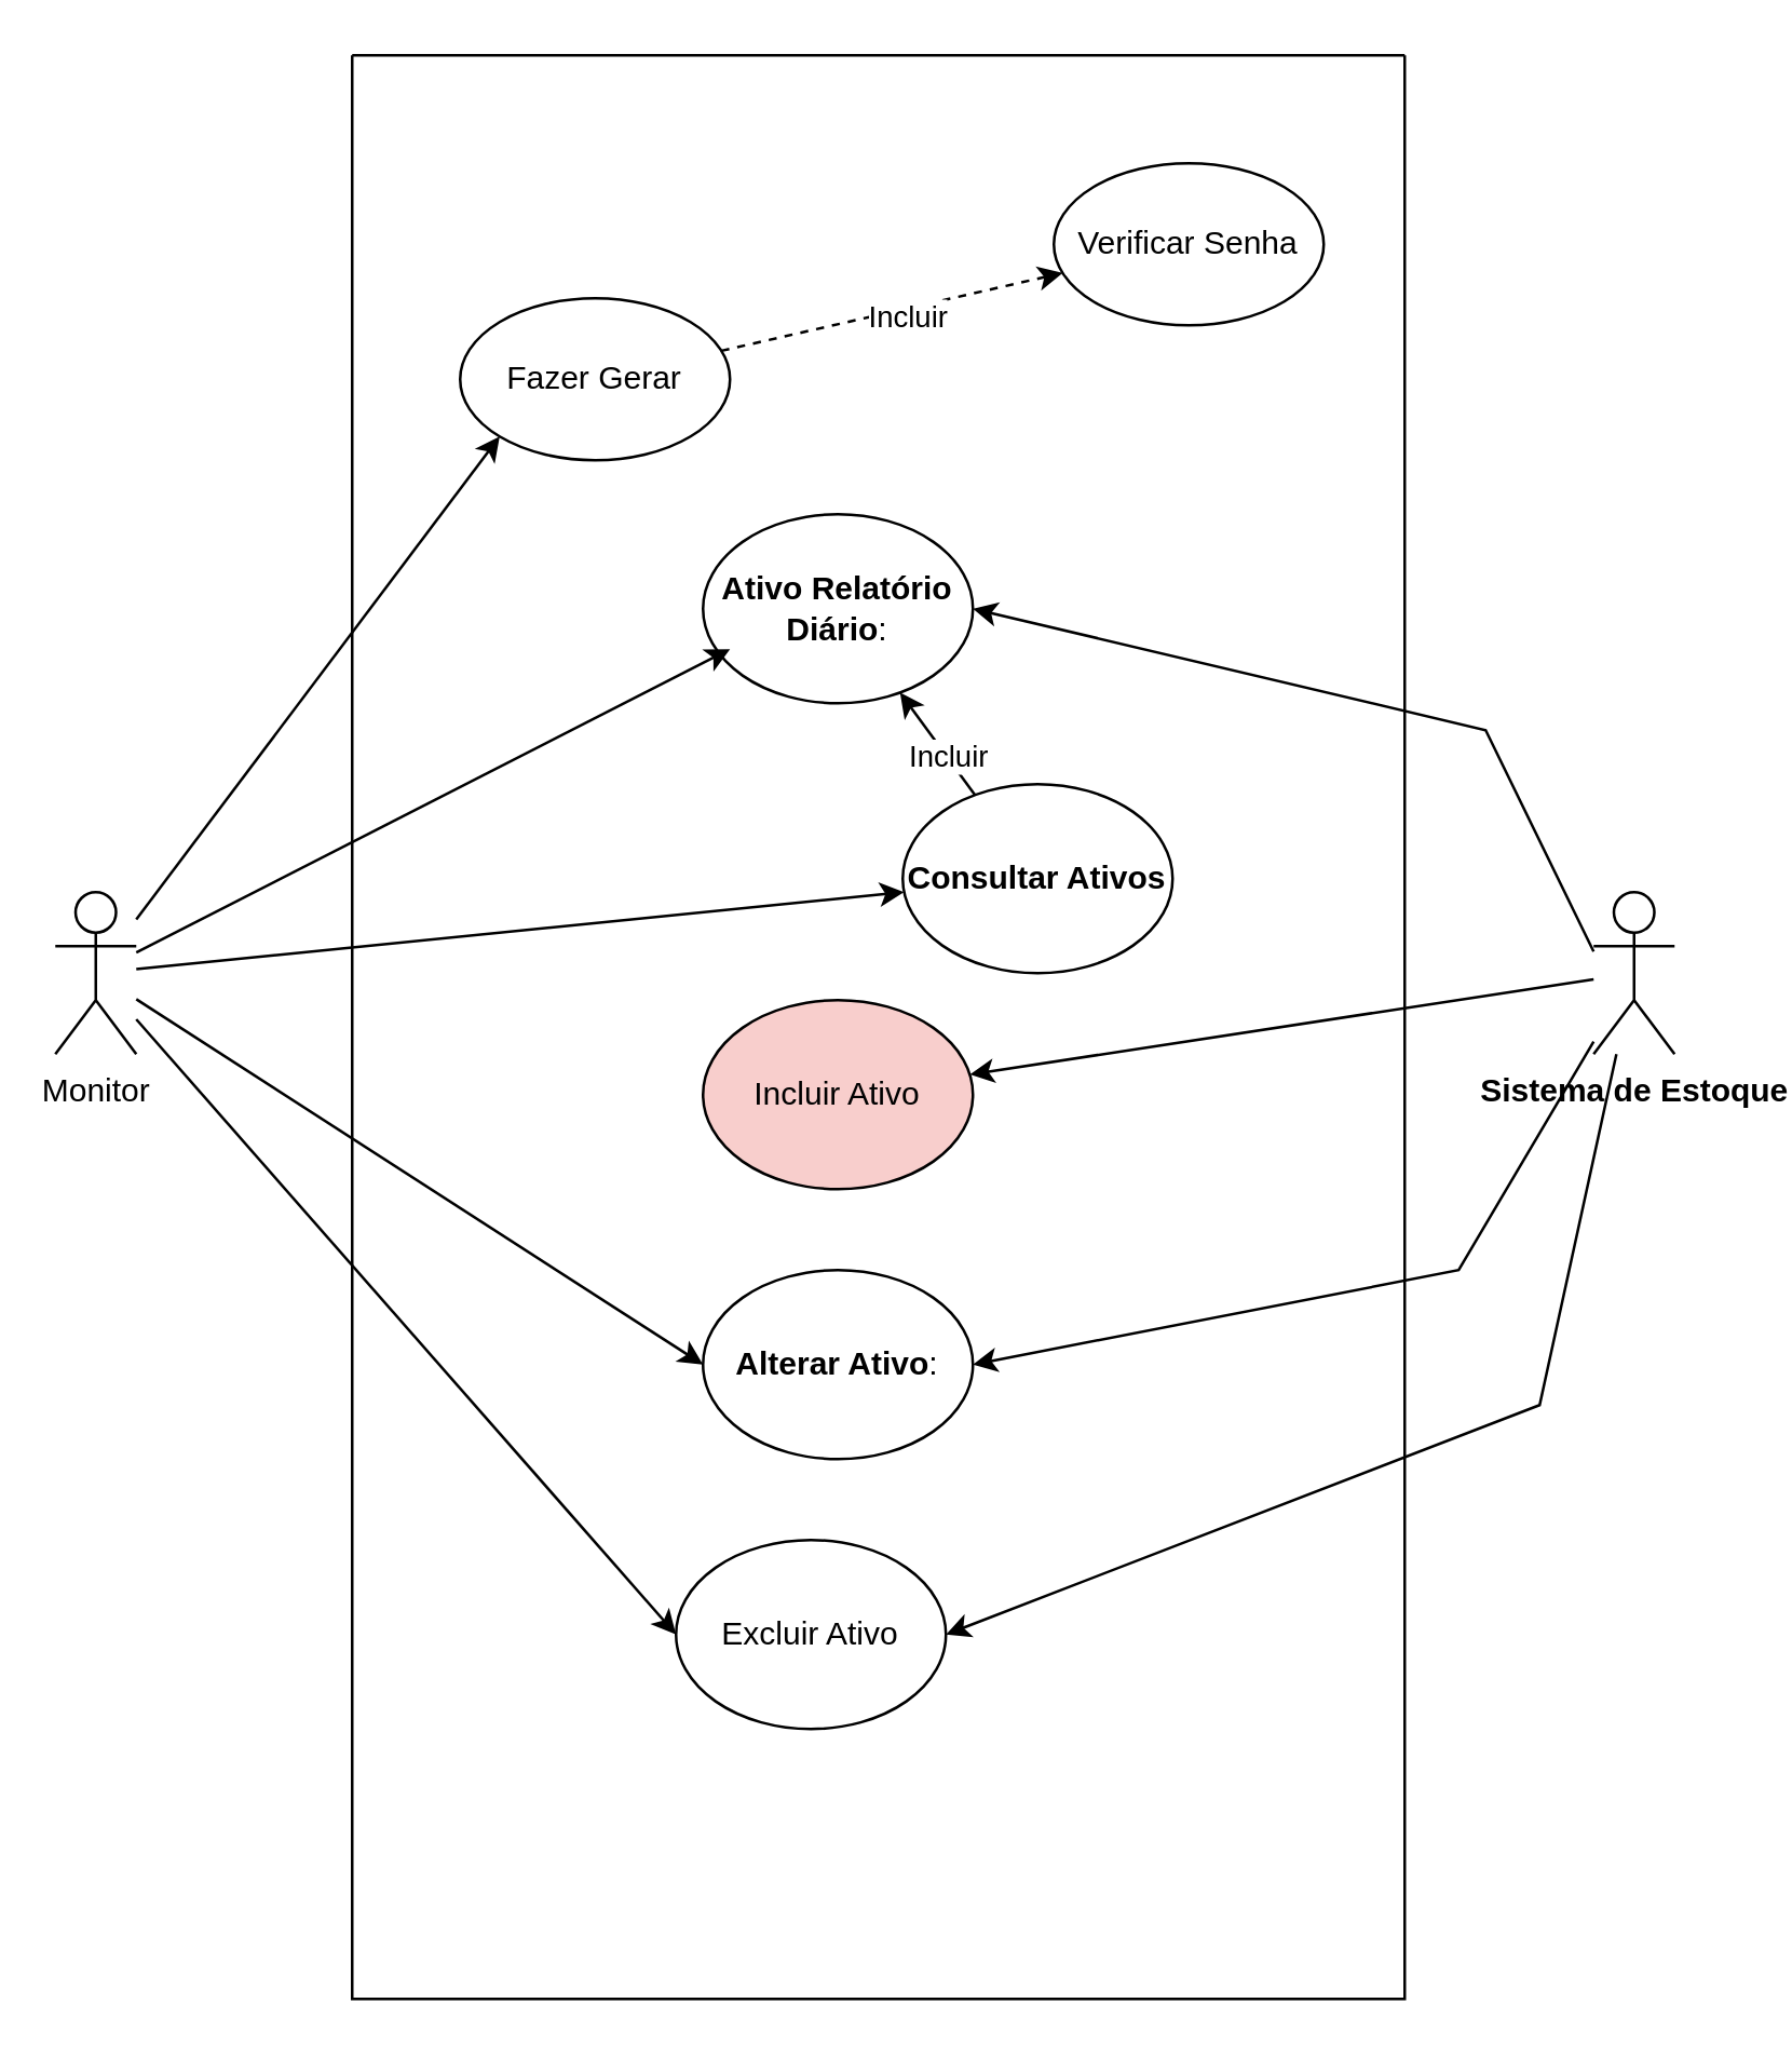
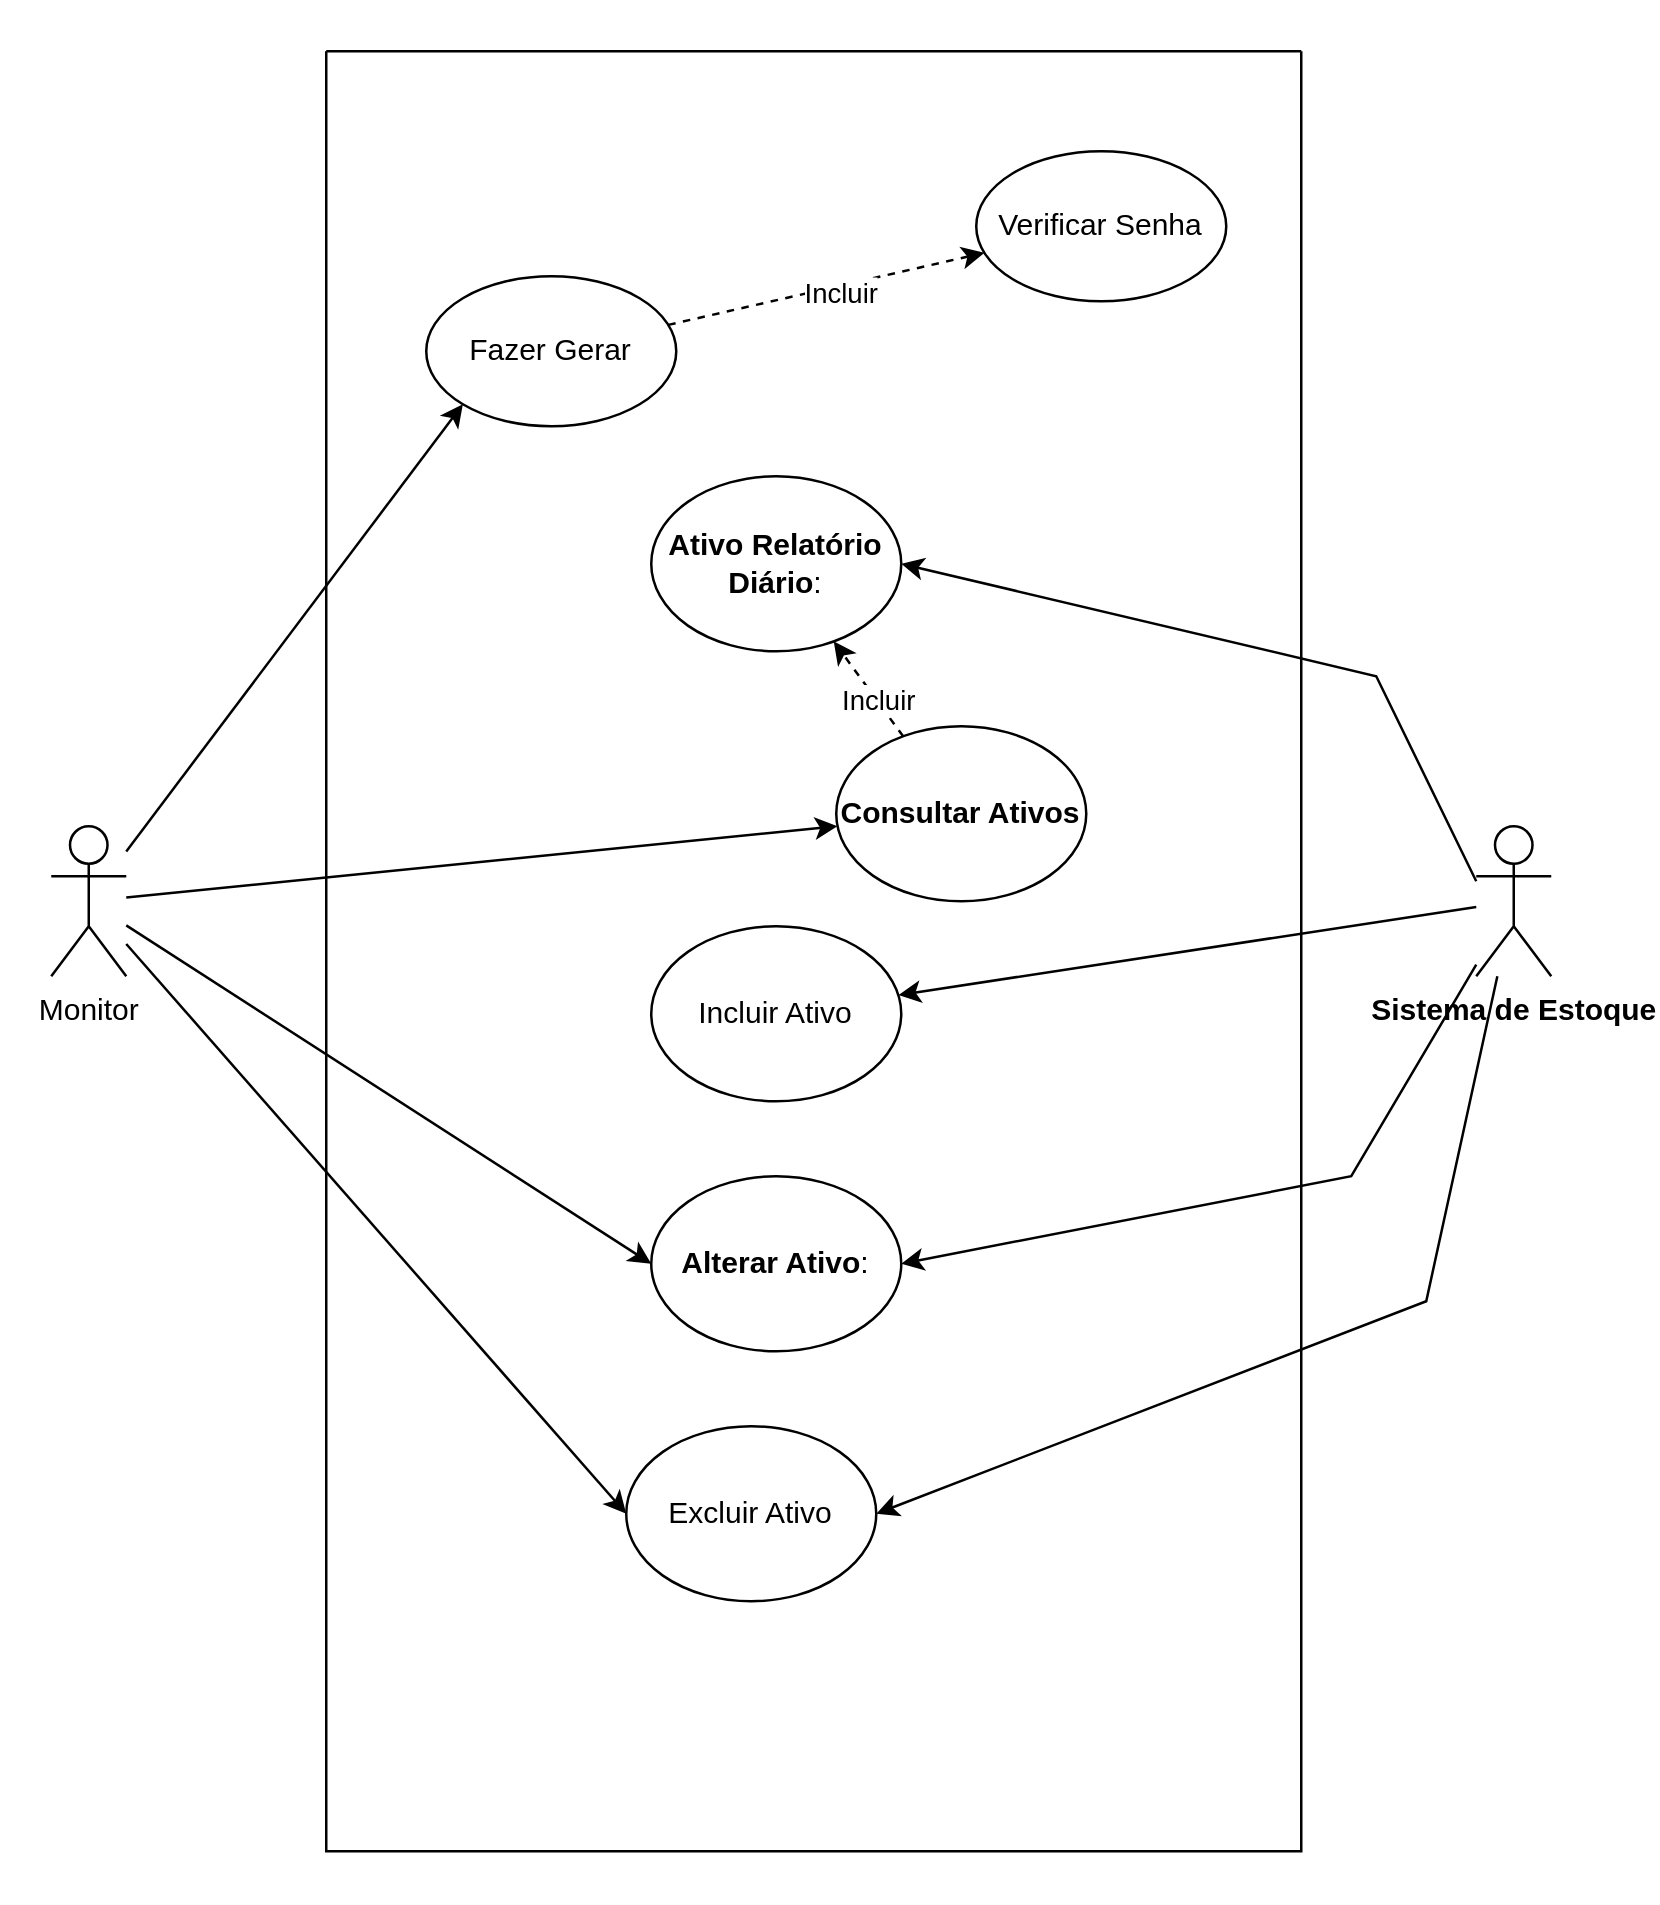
  <mxCell id="0" />
  <mxCell id="1" parent="0" />
  <mxCell id="2" style="rounded=0;orthogonalLoop=1;jettySize=auto;html=1;entryX=0;entryY=1;entryDx=0;entryDy=0;" edge="1" parent="1" source="6" target="11"><mxGeometry relative="1" as="geometry" /></mxCell>
  <mxCell id="3" style="rounded=0;orthogonalLoop=1;jettySize=auto;html=1;" edge="1" parent="1" source="6" target="16"><mxGeometry relative="1" as="geometry" /></mxCell>
  <mxCell id="4" style="rounded=0;orthogonalLoop=1;jettySize=auto;html=1;entryX=0;entryY=0.5;entryDx=0;entryDy=0;" edge="1" parent="1" source="6" target="17"><mxGeometry relative="1" as="geometry" /></mxCell>
  <mxCell id="5" style="rounded=0;orthogonalLoop=1;jettySize=auto;html=1;entryX=0;entryY=0.5;entryDx=0;entryDy=0;" edge="1" parent="1" source="6" target="18"><mxGeometry relative="1" as="geometry" /></mxCell>
  <mxCell id="6" value="Monitor" style="shape=umlActor;verticalLabelPosition=bottom;verticalAlign=top;html=1;outlineConnect=0;" vertex="1" parent="1"><mxGeometry x="20" y="330" width="30" height="60" as="geometry" /></mxCell>
  <mxCell id="7" value="" style="swimlane;startSize=0;" vertex="1" parent="1"><mxGeometry x="130" y="20" width="390" height="720" as="geometry" /></mxCell>
  <mxCell id="8" value="&lt;strong&gt;Ativo Relatório Diário&lt;/strong&gt;:" style="ellipse;whiteSpace=wrap;html=1;" vertex="1" parent="7"><mxGeometry x="130" y="170" width="100" height="70" as="geometry" /></mxCell>
  <mxCell id="9" value="" style="rounded=0;orthogonalLoop=1;jettySize=auto;html=1;strokeColor=default;fillColor=none;dashed=1;" edge="1" parent="7" source="11" target="12"><mxGeometry relative="1" as="geometry" /></mxCell>
  <mxCell id="10" value="Incluir" style="edgeLabel;html=1;align=center;verticalAlign=middle;resizable=0;points=[];" vertex="1" connectable="0" parent="9"><mxGeometry x="0.086" y="-3" relative="1" as="geometry"><mxPoint as="offset" /></mxGeometry></mxCell>
  <mxCell id="11" value="Fazer Gerar" style="ellipse;whiteSpace=wrap;html=1;" vertex="1" parent="7"><mxGeometry x="40" y="90" width="100" height="60" as="geometry" /></mxCell>
  <mxCell id="12" value="Verificar Senha" style="ellipse;whiteSpace=wrap;html=1;" vertex="1" parent="7"><mxGeometry x="260" y="40" width="100" height="60" as="geometry" /></mxCell>
- <mxCell id="13" value="Incluir Ativo" style="ellipse;whiteSpace=wrap;html=1;fillColor=#f8cecc;" vertex="1" parent="7"><mxGeometry x="130" y="350" width="100" height="70" as="geometry" /></mxCell>
- <mxCell id="14" value="" style="rounded=0;orthogonalLoop=1;jettySize=auto;html=1;dashed=0;" edge="1" parent="7" source="16" target="8"><mxGeometry relative="1" as="geometry" /></mxCell>
+ <mxCell id="13" value="Incluir Ativo" style="ellipse;whiteSpace=wrap;html=1;" vertex="1" parent="7"><mxGeometry x="130" y="350" width="100" height="70" as="geometry" /></mxCell>
+ <mxCell id="14" value="" style="rounded=0;orthogonalLoop=1;jettySize=auto;html=1;dashed=1;" edge="1" parent="7" source="16" target="8"><mxGeometry relative="1" as="geometry" /></mxCell>
  <mxCell id="15" value="Incluir" style="edgeLabel;html=1;align=center;verticalAlign=middle;resizable=0;points=[];" vertex="1" connectable="0" parent="14"><mxGeometry x="0.227" y="2" relative="1" as="geometry"><mxPoint x="8" y="8" as="offset" /></mxGeometry></mxCell>
  <mxCell id="16" value="&lt;strong&gt;Consultar Ativos&lt;/strong&gt;" style="ellipse;whiteSpace=wrap;html=1;" vertex="1" parent="7"><mxGeometry x="204" y="270" width="100" height="70" as="geometry" /></mxCell>
  <mxCell id="17" value="&lt;strong&gt;Alterar Ativo&lt;/strong&gt;:" style="ellipse;whiteSpace=wrap;html=1;" vertex="1" parent="7"><mxGeometry x="130" y="450" width="100" height="70" as="geometry" /></mxCell>
  <mxCell id="18" value="Excluir Ativo" style="ellipse;whiteSpace=wrap;html=1;" vertex="1" parent="7"><mxGeometry x="120" y="550" width="100" height="70" as="geometry" /></mxCell>
  <mxCell id="19" style="rounded=0;orthogonalLoop=1;jettySize=auto;html=1;entryX=1;entryY=0.5;entryDx=0;entryDy=0;" edge="1" parent="1" target="8"><mxGeometry relative="1" as="geometry"><mxPoint x="590" y="352" as="sourcePoint" /><Array as="points"><mxPoint x="550" y="270" /></Array></mxGeometry></mxCell>
  <mxCell id="20" style="rounded=0;orthogonalLoop=1;jettySize=auto;html=1;" edge="1" parent="1" source="23" target="13"><mxGeometry relative="1" as="geometry" /></mxCell>
  <mxCell id="21" style="rounded=0;orthogonalLoop=1;jettySize=auto;html=1;entryX=1;entryY=0.5;entryDx=0;entryDy=0;" edge="1" parent="1" source="23" target="17"><mxGeometry relative="1" as="geometry"><Array as="points"><mxPoint x="540" y="470" /></Array></mxGeometry></mxCell>
  <mxCell id="22" style="rounded=0;orthogonalLoop=1;jettySize=auto;html=1;entryX=1;entryY=0.5;entryDx=0;entryDy=0;" edge="1" parent="1" source="23" target="18"><mxGeometry relative="1" as="geometry"><Array as="points"><mxPoint x="570" y="520" /></Array></mxGeometry></mxCell>
  <mxCell id="23" value="&lt;strong&gt;Sistema de Estoque&lt;/strong&gt;" style="shape=umlActor;verticalLabelPosition=bottom;verticalAlign=top;html=1;outlineConnect=0;" vertex="1" parent="1"><mxGeometry x="590" y="330" width="30" height="60" as="geometry" /></mxCell>
- <mxCell id="24" style="rounded=0;orthogonalLoop=1;jettySize=auto;html=1;entryX=0.1;entryY=0.714;entryDx=0;entryDy=0;entryPerimeter=0;" edge="1" parent="1" source="6" target="8"><mxGeometry relative="1" as="geometry" /></mxCell>
